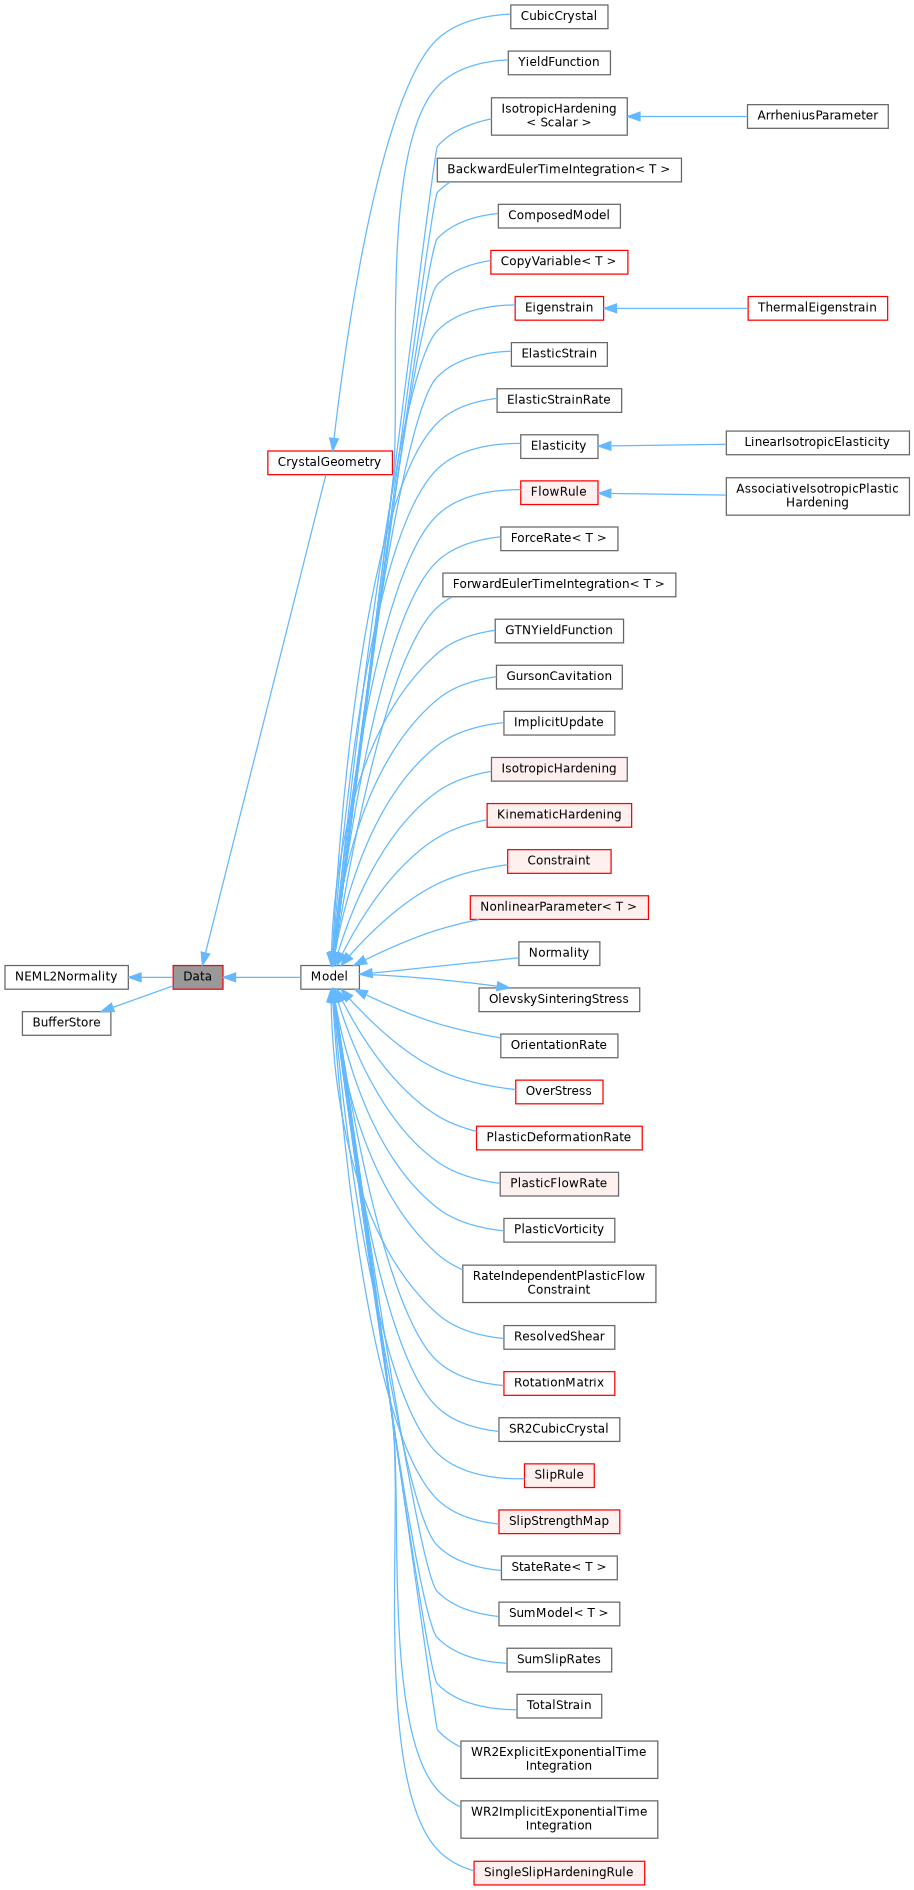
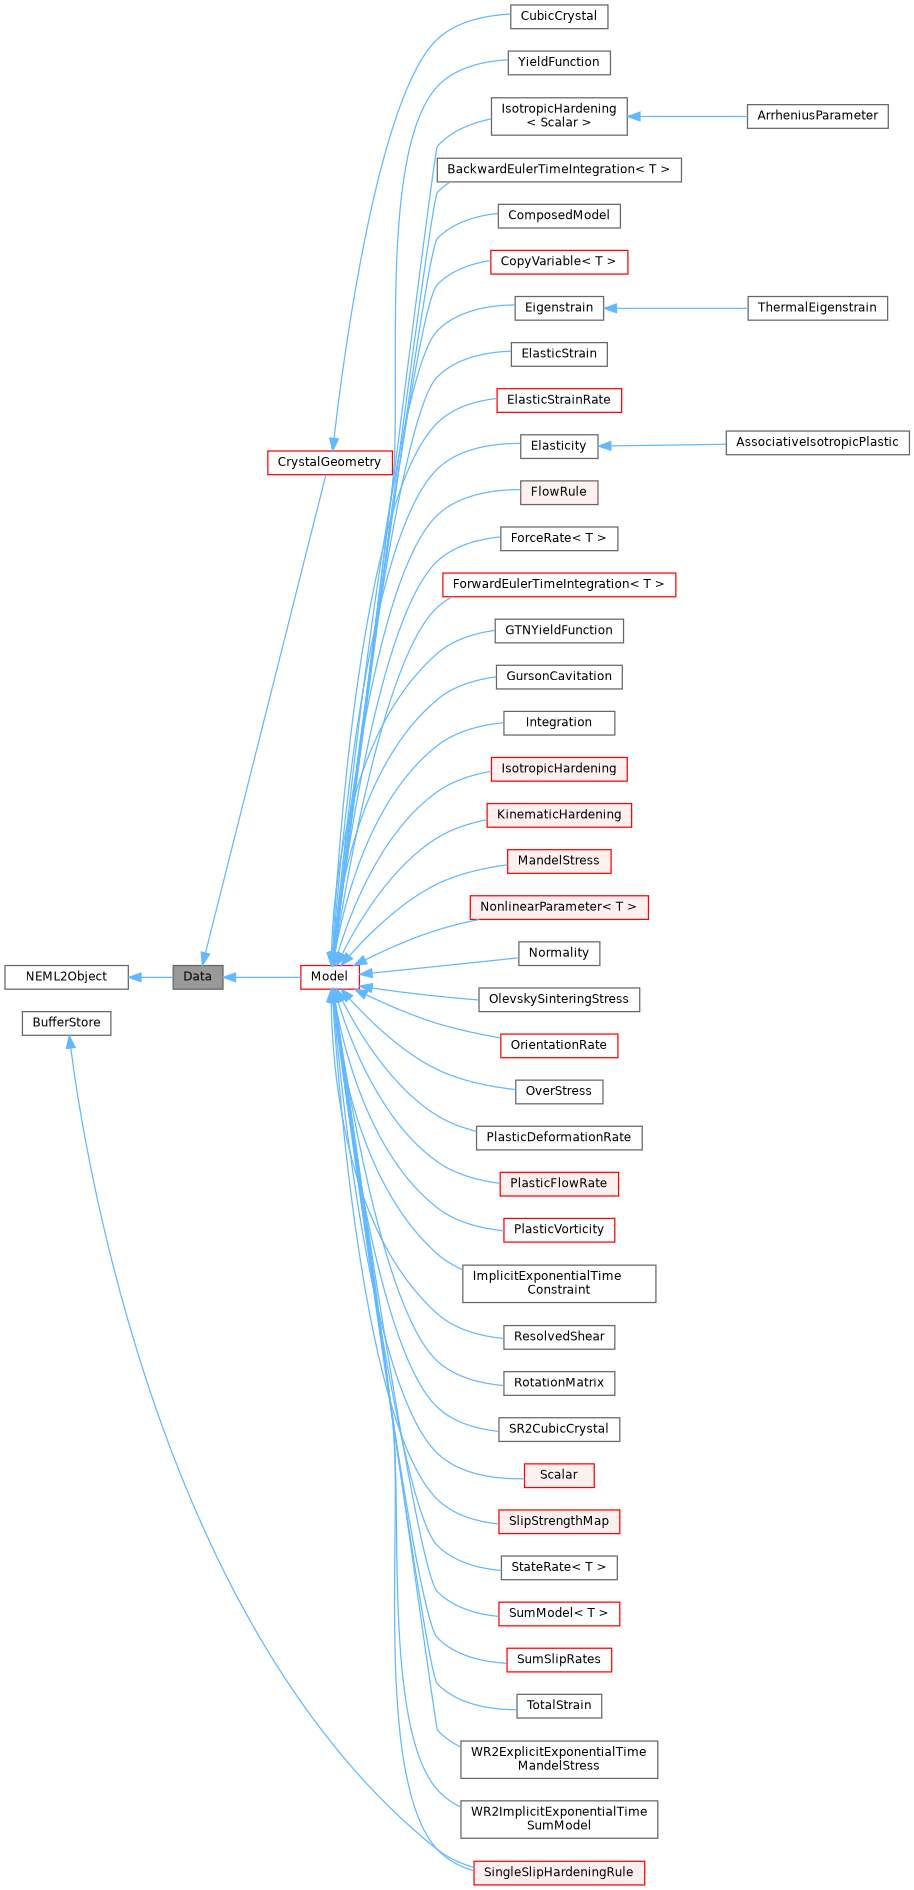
  digraph {
    rankdir=LR
    node [color=gray40 fillcolor=white fontname=Helvetica fontsize=10 shape=box style=filled]
    edge [color=steelblue1 dir=back fontname=Helvetica fontsize=10 labelfontname=Helvetica labelfontsize=10 style=solid]
-   n1 [color=red fillcolor=grey60 fontcolor=black height=0.2 label=Data width=0.4]
-   n2 [height=0.2 label=Model width=0.4]
+   n1 [fillcolor=grey60 fontcolor=black height=0.2 label=Data width=0.4]
+   n2 [color=red height=0.2 label=Model width=0.4]
    n3 [color=red height=0.2 label=CrystalGeometry width=0.4]
    n4 [height=0.2 label="IsotropicHardening\l\< Scalar \>" width=0.4]
    n5 [height=0.2 label="BackwardEulerTimeIntegration\< T \>" width=0.4]
    n6 [height=0.2 label=ComposedModel width=0.4]
    n7 [color=red height=0.2 label="CopyVariable\< T \>" width=0.4]
-   n8 [color=red height=0.2 label=Eigenstrain width=0.4]
+   n8 [height=0.2 label=Eigenstrain width=0.4]
    n9 [height=0.2 label=ElasticStrain width=0.4]
-   n10 [height=0.2 label=ElasticStrainRate width=0.4]
+   n10 [color=red height=0.2 label=ElasticStrainRate width=0.4]
    n11 [height=0.2 label=Elasticity width=0.4]
-   n12 [color=red fillcolor="#FFF0F0" height=0.2 label=FlowRule width=0.4]
+   n12 [fillcolor="#FFF0F0" height=0.2 label=FlowRule width=0.4]
    n13 [height=0.2 label="ForceRate\< T \>" width=0.4]
-   n14 [height=0.2 label="ForwardEulerTimeIntegration\< T \>" width=0.4]
+   n14 [color=red height=0.2 label="ForwardEulerTimeIntegration\< T \>" width=0.4]
    n15 [height=0.2 label=GTNYieldFunction width=0.4]
    n16 [height=0.2 label=GursonCavitation width=0.4]
-   n17 [height=0.2 label=ImplicitUpdate width=0.4]
-   n18 [fillcolor="#FFF0F0" height=0.2 label=IsotropicHardening width=0.4]
+   n17 [height=0.2 label=Integration width=0.4]
+   n18 [color=red fillcolor="#FFF0F0" height=0.2 label=IsotropicHardening width=0.4]
    n19 [color=red fillcolor="#FFF0F0" height=0.2 label=KinematicHardening width=0.4]
-   n20 [color=red fillcolor="#FFF0F0" height=0.2 label=Constraint width=0.4]
+   n20 [color=red fillcolor="#FFF0F0" height=0.2 label=MandelStress width=0.4]
    n21 [color=red fillcolor="#FFF0F0" height=0.2 label="NonlinearParameter\< T \>" width=0.4]
    n22 [height=0.2 label=Normality width=0.4]
    n23 [height=0.2 label=OlevskySinteringStress width=0.4]
-   n24 [height=0.2 label=OrientationRate width=0.4]
-   n25 [color=red height=0.2 label=OverStress width=0.4]
-   n26 [color=red height=0.2 label=PlasticDeformationRate width=0.4]
-   n27 [fillcolor="#FFF0F0" height=0.2 label=PlasticFlowRate width=0.4]
-   n28 [height=0.2 label=PlasticVorticity width=0.4]
-   n29 [height=0.2 label="RateIndependentPlasticFlow\lConstraint" width=0.4]
+   n24 [color=red height=0.2 label=OrientationRate width=0.4]
+   n25 [height=0.2 label=OverStress width=0.4]
+   n26 [height=0.2 label=PlasticDeformationRate width=0.4]
+   n27 [color=red fillcolor="#FFF0F0" height=0.2 label=PlasticFlowRate width=0.4]
+   n28 [color=red height=0.2 label=PlasticVorticity width=0.4]
+   n29 [height=0.2 label="ImplicitExponentialTime\lConstraint" width=0.4]
    n30 [height=0.2 label=ResolvedShear width=0.4]
-   n31 [color=red height=0.2 label=RotationMatrix width=0.4]
+   n31 [height=0.2 label=RotationMatrix width=0.4]
    n32 [height=0.2 label=SR2CubicCrystal width=0.4]
    n33 [color=red fillcolor="#FFF0F0" height=0.2 label=SingleSlipHardeningRule width=0.4]
-   n34 [color=red fillcolor="#FFF0F0" height=0.2 label=SlipRule width=0.4]
+   n34 [color=red fillcolor="#FFF0F0" height=0.2 label=Scalar width=0.4]
    n35 [color=red fillcolor="#FFF0F0" height=0.2 label=SlipStrengthMap width=0.4]
    n36 [height=0.2 label="StateRate\< T \>" width=0.4]
-   n37 [height=0.2 label="SumModel\< T \>" width=0.4]
-   n38 [height=0.2 label=SumSlipRates width=0.4]
+   n37 [color=red height=0.2 label="SumModel\< T \>" width=0.4]
+   n38 [color=red height=0.2 label=SumSlipRates width=0.4]
    n39 [height=0.2 label=TotalStrain width=0.4]
-   n40 [height=0.2 label="WR2ExplicitExponentialTime\lIntegration" width=0.4]
-   n41 [height=0.2 label="WR2ImplicitExponentialTime\lIntegration" width=0.4]
+   n40 [height=0.2 label="WR2ExplicitExponentialTime\lMandelStress" width=0.4]
+   n41 [height=0.2 label="WR2ImplicitExponentialTime\lSumModel" width=0.4]
    n42 [height=0.2 label=YieldFunction width=0.4]
    n43 [height=0.2 label=CubicCrystal width=0.4]
-   n44 [height=0.2 label=NEML2Normality width=0.4]
+   n44 [height=0.2 label=NEML2Object width=0.4]
    n45 [height=0.2 label=BufferStore width=0.4]
    n46 [height=0.2 label=ArrheniusParameter width=0.4]
-   n47 [color=red height=0.2 label=ThermalEigenstrain width=0.4]
-   n48 [height=0.2 label=LinearIsotropicElasticity width=0.4]
-   n49 [height=0.2 label="AssociativeIsotropicPlastic\lHardening" width=0.4]
+   n47 [height=0.2 label=ThermalEigenstrain width=0.4]
+   n48 [height=0.2 label=AssociativeIsotropicPlastic width=0.4]
    n1 -> n2
    n1 -> n3
    n2 -> n4
    n2 -> n5
    n2 -> n6
    n2 -> n7
    n2 -> n8
    n2 -> n9
    n2 -> n10
    n2 -> n11
    n2 -> n12
    n2 -> n13
    n2 -> n14
    n2 -> n15
    n2 -> n16
    n2 -> n17
    n2 -> n18
    n2 -> n19
    n2 -> n20
    n2 -> n21
    n2 -> n22
-   n23 -> n2
+   n2 -> n23
    n2 -> n24
    n2 -> n25
    n2 -> n26
    n2 -> n27
    n2 -> n28
    n2 -> n29
    n2 -> n30
    n2 -> n31
    n2 -> n32
    n2 -> n33
    n2 -> n34
    n2 -> n35
    n2 -> n36
    n2 -> n37
    n2 -> n38
    n2 -> n39
    n2 -> n40
    n2 -> n41
    n2 -> n42
    n3 -> n43
    n4 -> n46
    n8 -> n47
    n11 -> n48
-   n12 -> n49
    n44 -> n1
-   n45 -> n1
+   n45 -> n33
  }
